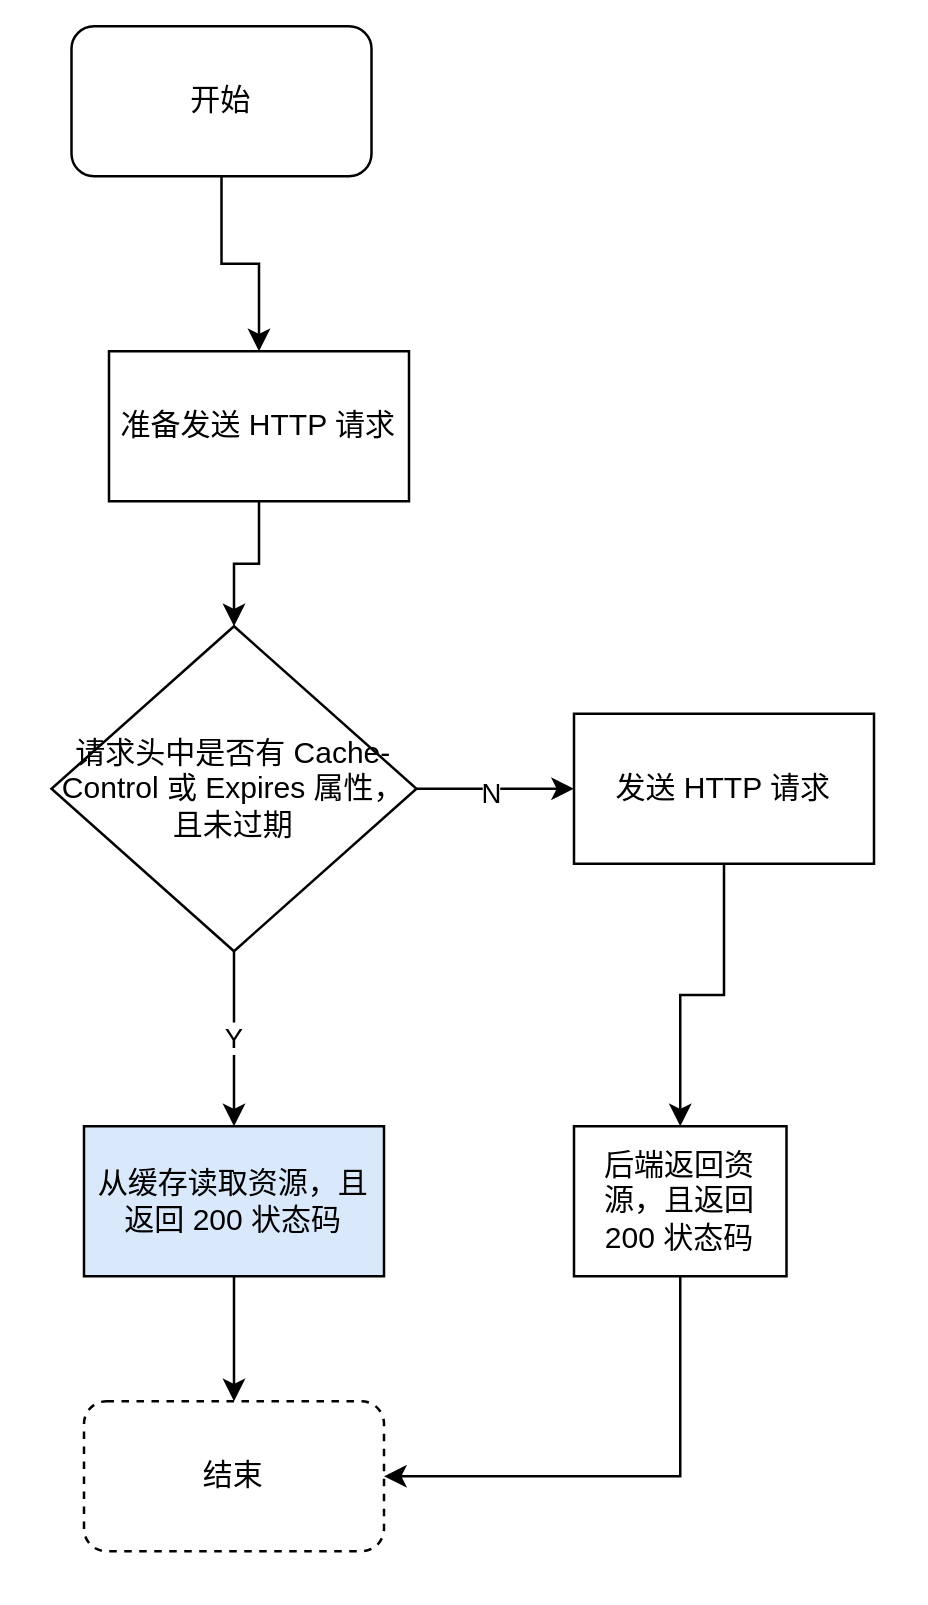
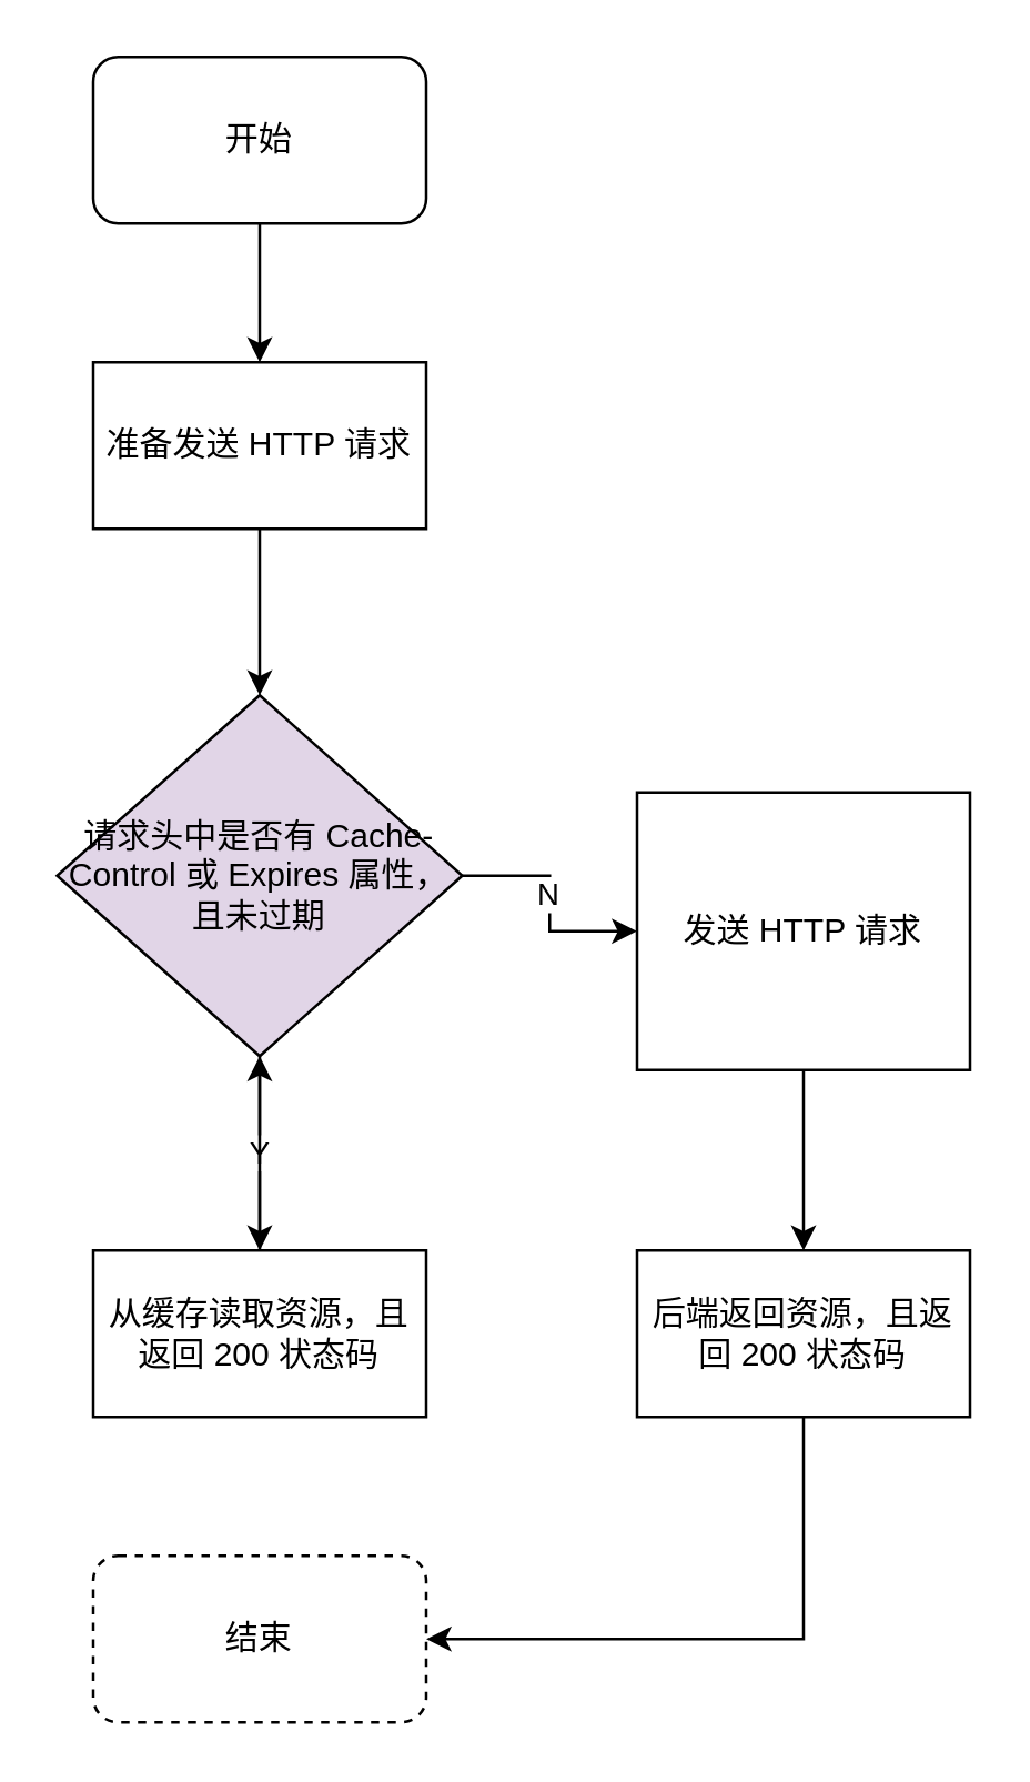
  <mxCell id="0" />
  <mxCell id="1" parent="0" />
  <mxCell id="2" style="edgeStyle=orthogonalEdgeStyle;rounded=0;orthogonalLoop=1;jettySize=auto;html=1;entryX=0.5;entryY=0;entryDx=0;entryDy=0;" edge="1" parent="1" source="3" target="9"><mxGeometry relative="1" as="geometry" /></mxCell>
- <mxCell id="3" value="准备发送 HTTP 请求" style="rounded=0;whiteSpace=wrap;html=1;" vertex="1" parent="1"><mxGeometry x="43" y="140" width="120" height="60" as="geometry" /></mxCell>
+ <mxCell id="3" value="准备发送 HTTP 请求" style="rounded=0;whiteSpace=wrap;html=1;" vertex="1" parent="1"><mxGeometry x="33" y="130" width="120" height="60" as="geometry" /></mxCell>
  <mxCell id="4" style="edgeStyle=orthogonalEdgeStyle;rounded=0;orthogonalLoop=1;jettySize=auto;html=1;entryX=0.5;entryY=0;entryDx=0;entryDy=0;" edge="1" parent="1" source="5" target="3"><mxGeometry relative="1" as="geometry" /></mxCell>
- <mxCell id="5" value="开始" style="rounded=1;whiteSpace=wrap;html=1;" vertex="1" parent="1"><mxGeometry x="28" y="10" width="120" height="60" as="geometry" /></mxCell>
+ <mxCell id="5" value="开始" style="rounded=1;whiteSpace=wrap;html=1;" vertex="1" parent="1"><mxGeometry x="33" y="20" width="120" height="60" as="geometry" /></mxCell>
  <mxCell id="6" value="Y" style="edgeStyle=orthogonalEdgeStyle;rounded=0;orthogonalLoop=1;jettySize=auto;html=1;" edge="1" parent="1" source="9"><mxGeometry relative="1" as="geometry"><mxPoint x="93" y="450" as="targetPoint" /></mxGeometry></mxCell>
  <mxCell id="7" style="edgeStyle=orthogonalEdgeStyle;rounded=0;orthogonalLoop=1;jettySize=auto;html=1;entryX=0;entryY=0.5;entryDx=0;entryDy=0;" edge="1" parent="1" source="9" target="14"><mxGeometry relative="1" as="geometry" /></mxCell>
  <mxCell id="8" value="N" style="edgeLabel;html=1;align=center;verticalAlign=middle;resizable=0;points=[];" vertex="1" connectable="0" parent="7"><mxGeometry x="-0.079" y="-1" relative="1" as="geometry"><mxPoint as="offset" /></mxGeometry></mxCell>
- <mxCell id="9" value="请求头中是否有 Cache-Control 或 Expires 属性，且未过期" style="rhombus;whiteSpace=wrap;html=1;" vertex="1" parent="1"><mxGeometry x="20" y="250" width="146" height="130" as="geometry" /></mxCell>
- <mxCell id="10" style="edgeStyle=orthogonalEdgeStyle;rounded=0;orthogonalLoop=1;jettySize=auto;html=1;entryX=0.5;entryY=0;entryDx=0;entryDy=0;" edge="1" parent="1" source="11" target="12"><mxGeometry relative="1" as="geometry" /></mxCell>
- <mxCell id="11" value="从缓存读取资源，且返回 200 状态码" style="rounded=0;whiteSpace=wrap;html=1;fillColor=#dae8fc;" vertex="1" parent="1"><mxGeometry x="33" y="450" width="120" height="60" as="geometry" /></mxCell>
+ <mxCell id="9" value="请求头中是否有 Cache-Control 或 Expires 属性，且未过期" style="rhombus;whiteSpace=wrap;html=1;fillColor=#e1d5e7;" vertex="1" parent="1"><mxGeometry x="20" y="250" width="146" height="130" as="geometry" /></mxCell>
+ <mxCell id="10" style="edgeStyle=orthogonalEdgeStyle;rounded=0;orthogonalLoop=1;jettySize=auto;html=1;" edge="1" parent="1" source="11" target="9"><mxGeometry relative="1" as="geometry" /></mxCell>
+ <mxCell id="11" value="从缓存读取资源，且返回 200 状态码" style="rounded=0;whiteSpace=wrap;html=1;" vertex="1" parent="1"><mxGeometry x="33" y="450" width="120" height="60" as="geometry" /></mxCell>
  <mxCell id="12" value="结束" style="rounded=1;whiteSpace=wrap;html=1;dashed=1;" vertex="1" parent="1"><mxGeometry x="33" y="560" width="120" height="60" as="geometry" /></mxCell>
  <mxCell id="13" style="edgeStyle=orthogonalEdgeStyle;rounded=0;orthogonalLoop=1;jettySize=auto;html=1;entryX=0.5;entryY=0;entryDx=0;entryDy=0;" edge="1" parent="1" source="14" target="16"><mxGeometry relative="1" as="geometry" /></mxCell>
- <mxCell id="14" value="发送 HTTP 请求" style="rounded=0;whiteSpace=wrap;html=1;" vertex="1" parent="1"><mxGeometry x="229" y="285" width="120" height="60" as="geometry" /></mxCell>
+ <mxCell id="14" value="发送 HTTP 请求" style="rounded=0;whiteSpace=wrap;html=1;" vertex="1" parent="1"><mxGeometry x="229" y="285" width="120" height="100" as="geometry" /></mxCell>
  <mxCell id="15" style="edgeStyle=orthogonalEdgeStyle;rounded=0;orthogonalLoop=1;jettySize=auto;html=1;entryX=1;entryY=0.5;entryDx=0;entryDy=0;exitX=0.5;exitY=1;exitDx=0;exitDy=0;" edge="1" parent="1" source="16" target="12"><mxGeometry relative="1" as="geometry" /></mxCell>
- <mxCell id="16" value="后端返回资源，且返回 200 状态码" style="rounded=0;whiteSpace=wrap;html=1;" vertex="1" parent="1"><mxGeometry x="229" y="450" width="85" height="60" as="geometry" /></mxCell>
+ <mxCell id="16" value="后端返回资源，且返回 200 状态码" style="rounded=0;whiteSpace=wrap;html=1;" vertex="1" parent="1"><mxGeometry x="229" y="450" width="120" height="60" as="geometry" /></mxCell>
